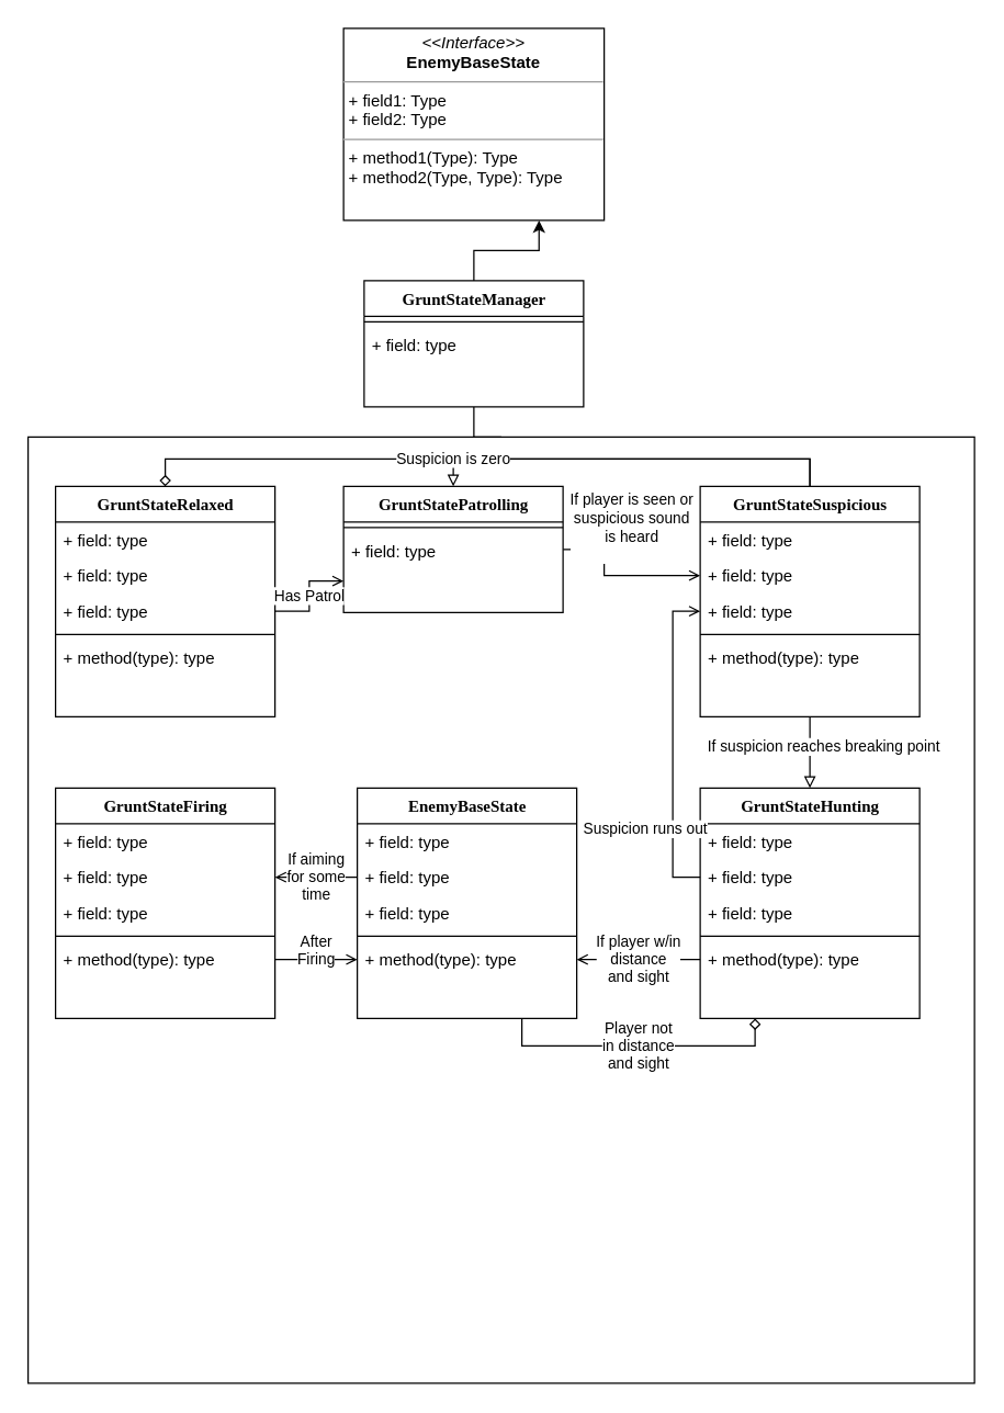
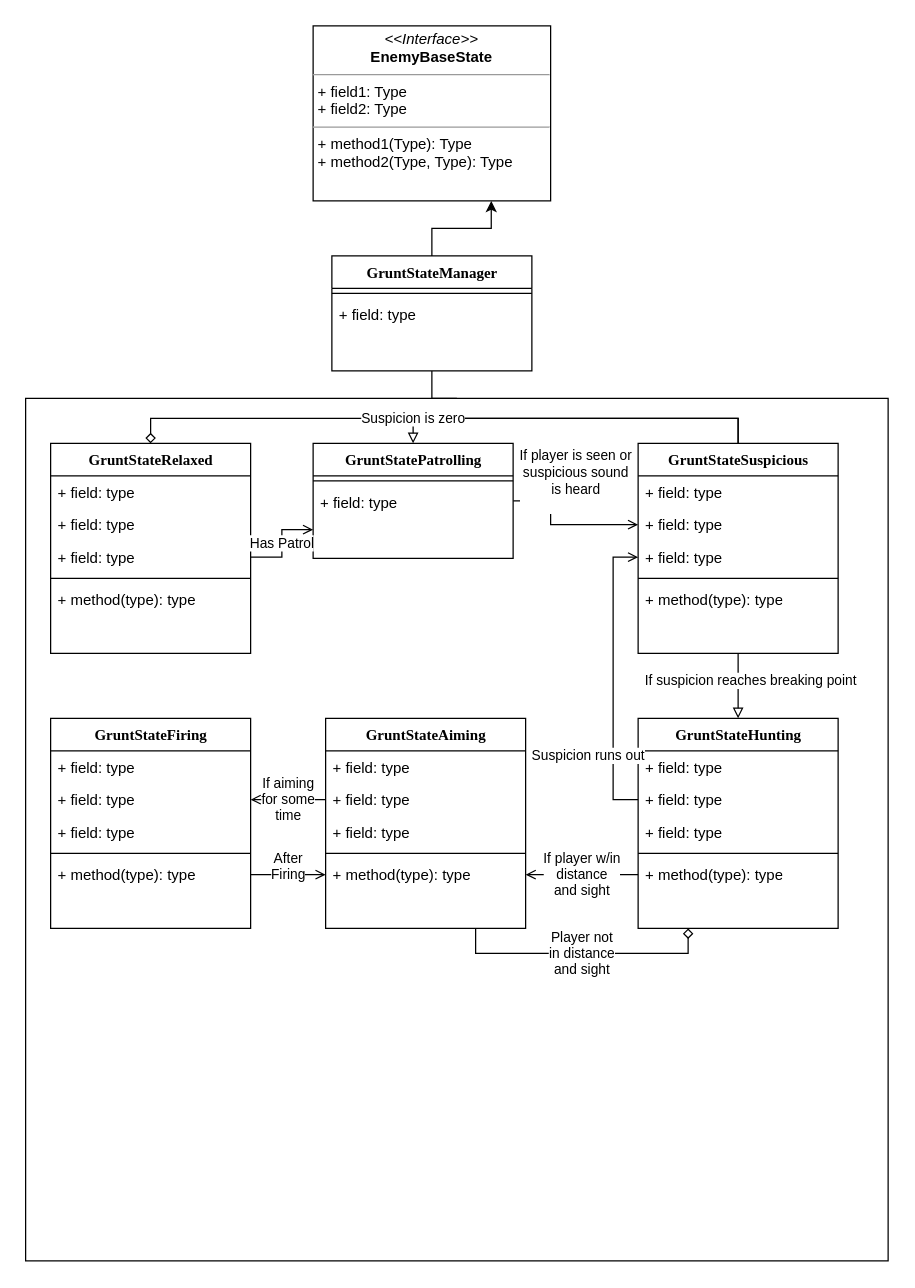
  <mxCell id="0" />
  <mxCell id="1" parent="0" />
  <mxCell id="2" value="" style="whiteSpace=wrap;html=1;aspect=fixed;" vertex="1" parent="1"><mxGeometry x="20" y="318" width="690" height="690" as="geometry" /></mxCell>
  <mxCell id="3" style="edgeStyle=orthogonalEdgeStyle;rounded=0;orthogonalLoop=1;jettySize=auto;html=1;exitX=0.5;exitY=0;exitDx=0;exitDy=0;entryX=0.5;entryY=1;entryDx=0;entryDy=0;endArrow=none;endFill=0;" edge="1" parent="1" source="2" target="42"><mxGeometry relative="1" as="geometry" /></mxCell>
  <mxCell id="4" value="&lt;div&gt;If player is seen or &lt;br&gt;&lt;/div&gt;&lt;div&gt;suspicious sound &lt;br&gt;is heard&lt;/div&gt;&lt;div&gt;&lt;br&gt;&lt;/div&gt;" style="edgeStyle=orthogonalEdgeStyle;rounded=0;orthogonalLoop=1;jettySize=auto;html=1;exitX=1;exitY=0.5;exitDx=0;exitDy=0;entryX=0;entryY=0.5;entryDx=0;entryDy=0;endArrow=open;endFill=0;" edge="1" parent="1" source="11" target="18"><mxGeometry x="-0.496" y="26" relative="1" as="geometry"><Array as="points"><mxPoint x="440" y="419" /></Array><mxPoint x="-6" y="-16" as="offset" /></mxGeometry></mxCell>
  <mxCell id="5" value="GruntStateRelaxed" style="swimlane;html=1;fontStyle=1;align=center;verticalAlign=top;childLayout=stackLayout;horizontal=1;startSize=26;horizontalStack=0;resizeParent=1;resizeLast=0;collapsible=1;marginBottom=0;swimlaneFillColor=#ffffff;rounded=0;shadow=0;comic=0;labelBackgroundColor=none;strokeWidth=1;fillColor=none;fontFamily=Verdana;fontSize=12" parent="1" vertex="1"><mxGeometry x="40" y="354" width="160" height="168" as="geometry" /></mxCell>
  <mxCell id="6" value="+ field: type" style="text;html=1;strokeColor=none;fillColor=none;align=left;verticalAlign=top;spacingLeft=4;spacingRight=4;whiteSpace=wrap;overflow=hidden;rotatable=0;points=[[0,0.5],[1,0.5]];portConstraint=eastwest;" parent="5" vertex="1"><mxGeometry y="26" width="160" height="26" as="geometry" /></mxCell>
  <mxCell id="7" value="+ field: type" style="text;html=1;strokeColor=none;fillColor=none;align=left;verticalAlign=top;spacingLeft=4;spacingRight=4;whiteSpace=wrap;overflow=hidden;rotatable=0;points=[[0,0.5],[1,0.5]];portConstraint=eastwest;" parent="5" vertex="1"><mxGeometry y="52" width="160" height="26" as="geometry" /></mxCell>
  <mxCell id="8" value="+ field: type" style="text;html=1;strokeColor=none;fillColor=none;align=left;verticalAlign=top;spacingLeft=4;spacingRight=4;whiteSpace=wrap;overflow=hidden;rotatable=0;points=[[0,0.5],[1,0.5]];portConstraint=eastwest;" parent="5" vertex="1"><mxGeometry y="78" width="160" height="26" as="geometry" /></mxCell>
  <mxCell id="9" value="" style="line;html=1;strokeWidth=1;fillColor=none;align=left;verticalAlign=middle;spacingTop=-1;spacingLeft=3;spacingRight=3;rotatable=0;labelPosition=right;points=[];portConstraint=eastwest;" parent="5" vertex="1"><mxGeometry y="104" width="160" height="8" as="geometry" /></mxCell>
  <mxCell id="10" value="+ method(type): type" style="text;html=1;strokeColor=none;fillColor=none;align=left;verticalAlign=top;spacingLeft=4;spacingRight=4;whiteSpace=wrap;overflow=hidden;rotatable=0;points=[[0,0.5],[1,0.5]];portConstraint=eastwest;" parent="5" vertex="1"><mxGeometry y="112" width="160" height="26" as="geometry" /></mxCell>
  <mxCell id="11" value="GruntStatePatrolling" style="swimlane;html=1;fontStyle=1;align=center;verticalAlign=top;childLayout=stackLayout;horizontal=1;startSize=26;horizontalStack=0;resizeParent=1;resizeLast=0;collapsible=1;marginBottom=0;swimlaneFillColor=#ffffff;rounded=0;shadow=0;comic=0;labelBackgroundColor=none;strokeWidth=1;fillColor=none;fontFamily=Verdana;fontSize=12" parent="1" vertex="1"><mxGeometry x="250" y="354" width="160" height="92" as="geometry" /></mxCell>
  <mxCell id="12" value="" style="line;html=1;strokeWidth=1;fillColor=none;align=left;verticalAlign=middle;spacingTop=-1;spacingLeft=3;spacingRight=3;rotatable=0;labelPosition=right;points=[];portConstraint=eastwest;" parent="11" vertex="1"><mxGeometry y="26" width="160" height="8" as="geometry" /></mxCell>
  <mxCell id="13" value="+ field: type" style="text;html=1;strokeColor=none;fillColor=none;align=left;verticalAlign=top;spacingLeft=4;spacingRight=4;whiteSpace=wrap;overflow=hidden;rotatable=0;points=[[0,0.5],[1,0.5]];portConstraint=eastwest;" parent="11" vertex="1"><mxGeometry y="34" width="160" height="26" as="geometry" /></mxCell>
  <mxCell id="14" value="&lt;p style=&quot;margin:0px;margin-top:4px;text-align:center;&quot;&gt;&lt;i&gt;&amp;lt;&amp;lt;Interface&amp;gt;&amp;gt;&lt;/i&gt;&lt;br&gt;&lt;b&gt;EnemyBaseState&lt;/b&gt;&lt;/p&gt;&lt;hr size=&quot;1&quot;&gt;&lt;p style=&quot;margin:0px;margin-left:4px;&quot;&gt;+ field1: Type&lt;br&gt;+ field2: Type&lt;/p&gt;&lt;hr size=&quot;1&quot;&gt;&lt;p style=&quot;margin:0px;margin-left:4px;&quot;&gt;+ method1(Type): Type&lt;br&gt;+ method2(Type, Type): Type&lt;/p&gt;" style="verticalAlign=top;align=left;overflow=fill;fontSize=12;fontFamily=Helvetica;html=1;rounded=0;shadow=0;comic=0;labelBackgroundColor=none;strokeWidth=1" parent="1" vertex="1"><mxGeometry x="250" y="20" width="190" height="140" as="geometry" /></mxCell>
  <mxCell id="15" value="If suspicion reaches breaking point " style="edgeStyle=orthogonalEdgeStyle;rounded=0;orthogonalLoop=1;jettySize=auto;html=1;exitX=0.5;exitY=1;exitDx=0;exitDy=0;endArrow=block;endFill=0;" edge="1" parent="1" source="16" target="22"><mxGeometry x="-0.154" y="10" relative="1" as="geometry"><mxPoint as="offset" /></mxGeometry></mxCell>
  <mxCell id="16" value="GruntStateSuspicious" style="swimlane;html=1;fontStyle=1;align=center;verticalAlign=top;childLayout=stackLayout;horizontal=1;startSize=26;horizontalStack=0;resizeParent=1;resizeLast=0;collapsible=1;marginBottom=0;swimlaneFillColor=#ffffff;rounded=0;shadow=0;comic=0;labelBackgroundColor=none;strokeWidth=1;fillColor=none;fontFamily=Verdana;fontSize=12" vertex="1" parent="1"><mxGeometry x="510" y="354" width="160" height="168" as="geometry" /></mxCell>
  <mxCell id="17" value="+ field: type" style="text;html=1;strokeColor=none;fillColor=none;align=left;verticalAlign=top;spacingLeft=4;spacingRight=4;whiteSpace=wrap;overflow=hidden;rotatable=0;points=[[0,0.5],[1,0.5]];portConstraint=eastwest;" vertex="1" parent="16"><mxGeometry y="26" width="160" height="26" as="geometry" /></mxCell>
  <mxCell id="18" value="+ field: type" style="text;html=1;strokeColor=none;fillColor=none;align=left;verticalAlign=top;spacingLeft=4;spacingRight=4;whiteSpace=wrap;overflow=hidden;rotatable=0;points=[[0,0.5],[1,0.5]];portConstraint=eastwest;" vertex="1" parent="16"><mxGeometry y="52" width="160" height="26" as="geometry" /></mxCell>
  <mxCell id="19" value="+ field: type" style="text;html=1;strokeColor=none;fillColor=none;align=left;verticalAlign=top;spacingLeft=4;spacingRight=4;whiteSpace=wrap;overflow=hidden;rotatable=0;points=[[0,0.5],[1,0.5]];portConstraint=eastwest;" vertex="1" parent="16"><mxGeometry y="78" width="160" height="26" as="geometry" /></mxCell>
  <mxCell id="20" value="" style="line;html=1;strokeWidth=1;fillColor=none;align=left;verticalAlign=middle;spacingTop=-1;spacingLeft=3;spacingRight=3;rotatable=0;labelPosition=right;points=[];portConstraint=eastwest;" vertex="1" parent="16"><mxGeometry y="104" width="160" height="8" as="geometry" /></mxCell>
  <mxCell id="21" value="+ method(type): type" style="text;html=1;strokeColor=none;fillColor=none;align=left;verticalAlign=top;spacingLeft=4;spacingRight=4;whiteSpace=wrap;overflow=hidden;rotatable=0;points=[[0,0.5],[1,0.5]];portConstraint=eastwest;" vertex="1" parent="16"><mxGeometry y="112" width="160" height="26" as="geometry" /></mxCell>
  <mxCell id="22" value="GruntStateHunting" style="swimlane;html=1;fontStyle=1;align=center;verticalAlign=top;childLayout=stackLayout;horizontal=1;startSize=26;horizontalStack=0;resizeParent=1;resizeLast=0;collapsible=1;marginBottom=0;swimlaneFillColor=#ffffff;rounded=0;shadow=0;comic=0;labelBackgroundColor=none;strokeWidth=1;fillColor=none;fontFamily=Verdana;fontSize=12" vertex="1" parent="1"><mxGeometry x="510" y="574" width="160" height="168" as="geometry" /></mxCell>
  <mxCell id="23" value="+ field: type" style="text;html=1;strokeColor=none;fillColor=none;align=left;verticalAlign=top;spacingLeft=4;spacingRight=4;whiteSpace=wrap;overflow=hidden;rotatable=0;points=[[0,0.5],[1,0.5]];portConstraint=eastwest;" vertex="1" parent="22"><mxGeometry y="26" width="160" height="26" as="geometry" /></mxCell>
  <mxCell id="24" value="+ field: type" style="text;html=1;strokeColor=none;fillColor=none;align=left;verticalAlign=top;spacingLeft=4;spacingRight=4;whiteSpace=wrap;overflow=hidden;rotatable=0;points=[[0,0.5],[1,0.5]];portConstraint=eastwest;" vertex="1" parent="22"><mxGeometry y="52" width="160" height="26" as="geometry" /></mxCell>
  <mxCell id="25" value="+ field: type" style="text;html=1;strokeColor=none;fillColor=none;align=left;verticalAlign=top;spacingLeft=4;spacingRight=4;whiteSpace=wrap;overflow=hidden;rotatable=0;points=[[0,0.5],[1,0.5]];portConstraint=eastwest;" vertex="1" parent="22"><mxGeometry y="78" width="160" height="26" as="geometry" /></mxCell>
  <mxCell id="26" value="" style="line;html=1;strokeWidth=1;fillColor=none;align=left;verticalAlign=middle;spacingTop=-1;spacingLeft=3;spacingRight=3;rotatable=0;labelPosition=right;points=[];portConstraint=eastwest;" vertex="1" parent="22"><mxGeometry y="104" width="160" height="8" as="geometry" /></mxCell>
  <mxCell id="27" value="+ method(type): type" style="text;html=1;strokeColor=none;fillColor=none;align=left;verticalAlign=top;spacingLeft=4;spacingRight=4;whiteSpace=wrap;overflow=hidden;rotatable=0;points=[[0,0.5],[1,0.5]];portConstraint=eastwest;" vertex="1" parent="22"><mxGeometry y="112" width="160" height="26" as="geometry" /></mxCell>
  <mxCell id="28" value="Player not &lt;br&gt;in distance&lt;br&gt;and sight" style="edgeStyle=orthogonalEdgeStyle;rounded=0;orthogonalLoop=1;jettySize=auto;html=1;exitX=0.75;exitY=1;exitDx=0;exitDy=0;entryX=0.25;entryY=1;entryDx=0;entryDy=0;endArrow=diamond;endFill=0;" edge="1" parent="1" source="29" target="22"><mxGeometry relative="1" as="geometry" /></mxCell>
- <mxCell id="29" value="&lt;div&gt;EnemyBaseState&lt;/div&gt;&lt;div&gt;&lt;br&gt;&lt;/div&gt;" style="swimlane;html=1;fontStyle=1;align=center;verticalAlign=top;childLayout=stackLayout;horizontal=1;startSize=26;horizontalStack=0;resizeParent=1;resizeLast=0;collapsible=1;marginBottom=0;swimlaneFillColor=#ffffff;rounded=0;shadow=0;comic=0;labelBackgroundColor=none;strokeWidth=1;fillColor=none;fontFamily=Verdana;fontSize=12" vertex="1" parent="1"><mxGeometry x="260" y="574" width="160" height="168" as="geometry" /></mxCell>
+ <mxCell id="29" value="&lt;div&gt;GruntStateAiming&lt;/div&gt;&lt;div&gt;&lt;br&gt;&lt;/div&gt;" style="swimlane;html=1;fontStyle=1;align=center;verticalAlign=top;childLayout=stackLayout;horizontal=1;startSize=26;horizontalStack=0;resizeParent=1;resizeLast=0;collapsible=1;marginBottom=0;swimlaneFillColor=#ffffff;rounded=0;shadow=0;comic=0;labelBackgroundColor=none;strokeWidth=1;fillColor=none;fontFamily=Verdana;fontSize=12" vertex="1" parent="1"><mxGeometry x="260" y="574" width="160" height="168" as="geometry" /></mxCell>
  <mxCell id="30" value="+ field: type" style="text;html=1;strokeColor=none;fillColor=none;align=left;verticalAlign=top;spacingLeft=4;spacingRight=4;whiteSpace=wrap;overflow=hidden;rotatable=0;points=[[0,0.5],[1,0.5]];portConstraint=eastwest;" vertex="1" parent="29"><mxGeometry y="26" width="160" height="26" as="geometry" /></mxCell>
  <mxCell id="31" value="+ field: type" style="text;html=1;strokeColor=none;fillColor=none;align=left;verticalAlign=top;spacingLeft=4;spacingRight=4;whiteSpace=wrap;overflow=hidden;rotatable=0;points=[[0,0.5],[1,0.5]];portConstraint=eastwest;" vertex="1" parent="29"><mxGeometry y="52" width="160" height="26" as="geometry" /></mxCell>
  <mxCell id="32" value="+ field: type" style="text;html=1;strokeColor=none;fillColor=none;align=left;verticalAlign=top;spacingLeft=4;spacingRight=4;whiteSpace=wrap;overflow=hidden;rotatable=0;points=[[0,0.5],[1,0.5]];portConstraint=eastwest;" vertex="1" parent="29"><mxGeometry y="78" width="160" height="26" as="geometry" /></mxCell>
  <mxCell id="33" value="" style="line;html=1;strokeWidth=1;fillColor=none;align=left;verticalAlign=middle;spacingTop=-1;spacingLeft=3;spacingRight=3;rotatable=0;labelPosition=right;points=[];portConstraint=eastwest;" vertex="1" parent="29"><mxGeometry y="104" width="160" height="8" as="geometry" /></mxCell>
  <mxCell id="34" value="+ method(type): type" style="text;html=1;strokeColor=none;fillColor=none;align=left;verticalAlign=top;spacingLeft=4;spacingRight=4;whiteSpace=wrap;overflow=hidden;rotatable=0;points=[[0,0.5],[1,0.5]];portConstraint=eastwest;" vertex="1" parent="29"><mxGeometry y="112" width="160" height="26" as="geometry" /></mxCell>
  <mxCell id="35" value="GruntStateFiring" style="swimlane;html=1;fontStyle=1;align=center;verticalAlign=top;childLayout=stackLayout;horizontal=1;startSize=26;horizontalStack=0;resizeParent=1;resizeLast=0;collapsible=1;marginBottom=0;swimlaneFillColor=#ffffff;rounded=0;shadow=0;comic=0;labelBackgroundColor=none;strokeWidth=1;fillColor=none;fontFamily=Verdana;fontSize=12" vertex="1" parent="1"><mxGeometry x="40" y="574" width="160" height="168" as="geometry" /></mxCell>
  <mxCell id="36" value="+ field: type" style="text;html=1;strokeColor=none;fillColor=none;align=left;verticalAlign=top;spacingLeft=4;spacingRight=4;whiteSpace=wrap;overflow=hidden;rotatable=0;points=[[0,0.5],[1,0.5]];portConstraint=eastwest;" vertex="1" parent="35"><mxGeometry y="26" width="160" height="26" as="geometry" /></mxCell>
  <mxCell id="37" value="+ field: type" style="text;html=1;strokeColor=none;fillColor=none;align=left;verticalAlign=top;spacingLeft=4;spacingRight=4;whiteSpace=wrap;overflow=hidden;rotatable=0;points=[[0,0.5],[1,0.5]];portConstraint=eastwest;" vertex="1" parent="35"><mxGeometry y="52" width="160" height="26" as="geometry" /></mxCell>
  <mxCell id="38" value="+ field: type" style="text;html=1;strokeColor=none;fillColor=none;align=left;verticalAlign=top;spacingLeft=4;spacingRight=4;whiteSpace=wrap;overflow=hidden;rotatable=0;points=[[0,0.5],[1,0.5]];portConstraint=eastwest;" vertex="1" parent="35"><mxGeometry y="78" width="160" height="26" as="geometry" /></mxCell>
  <mxCell id="39" value="" style="line;html=1;strokeWidth=1;fillColor=none;align=left;verticalAlign=middle;spacingTop=-1;spacingLeft=3;spacingRight=3;rotatable=0;labelPosition=right;points=[];portConstraint=eastwest;" vertex="1" parent="35"><mxGeometry y="104" width="160" height="8" as="geometry" /></mxCell>
  <mxCell id="40" value="+ method(type): type" style="text;html=1;strokeColor=none;fillColor=none;align=left;verticalAlign=top;spacingLeft=4;spacingRight=4;whiteSpace=wrap;overflow=hidden;rotatable=0;points=[[0,0.5],[1,0.5]];portConstraint=eastwest;" vertex="1" parent="35"><mxGeometry y="112" width="160" height="26" as="geometry" /></mxCell>
  <mxCell id="41" style="edgeStyle=orthogonalEdgeStyle;rounded=0;orthogonalLoop=1;jettySize=auto;html=1;exitX=0.5;exitY=0;exitDx=0;exitDy=0;entryX=0.75;entryY=1;entryDx=0;entryDy=0;" edge="1" parent="1" source="42" target="14"><mxGeometry relative="1" as="geometry" /></mxCell>
  <mxCell id="42" value="GruntStateManager" style="swimlane;html=1;fontStyle=1;align=center;verticalAlign=top;childLayout=stackLayout;horizontal=1;startSize=26;horizontalStack=0;resizeParent=1;resizeLast=0;collapsible=1;marginBottom=0;swimlaneFillColor=#ffffff;rounded=0;shadow=0;comic=0;labelBackgroundColor=none;strokeWidth=1;fillColor=none;fontFamily=Verdana;fontSize=12" vertex="1" parent="1"><mxGeometry x="265" y="204" width="160" height="92" as="geometry" /></mxCell>
  <mxCell id="43" value="" style="line;html=1;strokeWidth=1;fillColor=none;align=left;verticalAlign=middle;spacingTop=-1;spacingLeft=3;spacingRight=3;rotatable=0;labelPosition=right;points=[];portConstraint=eastwest;" vertex="1" parent="42"><mxGeometry y="26" width="160" height="8" as="geometry" /></mxCell>
  <mxCell id="44" value="+ field: type" style="text;html=1;strokeColor=none;fillColor=none;align=left;verticalAlign=top;spacingLeft=4;spacingRight=4;whiteSpace=wrap;overflow=hidden;rotatable=0;points=[[0,0.5],[1,0.5]];portConstraint=eastwest;" vertex="1" parent="42"><mxGeometry y="34" width="160" height="26" as="geometry" /></mxCell>
  <mxCell id="45" value="Has Patrol" style="edgeStyle=orthogonalEdgeStyle;rounded=0;orthogonalLoop=1;jettySize=auto;html=1;exitX=1;exitY=0.5;exitDx=0;exitDy=0;entryX=0;entryY=0.75;entryDx=0;entryDy=0;endArrow=open;endFill=0;" edge="1" parent="1" source="8" target="11"><mxGeometry relative="1" as="geometry" /></mxCell>
  <mxCell id="46" value="If player w/in &lt;br&gt;distance&lt;br&gt;and sight" style="edgeStyle=orthogonalEdgeStyle;rounded=0;orthogonalLoop=1;jettySize=auto;html=1;exitX=0;exitY=0.5;exitDx=0;exitDy=0;entryX=1;entryY=0.5;entryDx=0;entryDy=0;endArrow=open;endFill=0;" edge="1" parent="1" source="27" target="34"><mxGeometry relative="1" as="geometry" /></mxCell>
  <mxCell id="47" style="edgeStyle=orthogonalEdgeStyle;rounded=0;orthogonalLoop=1;jettySize=auto;html=1;exitX=0.5;exitY=0;exitDx=0;exitDy=0;entryX=0.5;entryY=0;entryDx=0;entryDy=0;endArrow=diamond;endFill=0;" edge="1" parent="1" source="16" target="5"><mxGeometry relative="1" as="geometry" /></mxCell>
  <mxCell id="48" value="If aiming&lt;br&gt;for some &lt;br&gt;time" style="edgeStyle=orthogonalEdgeStyle;rounded=0;orthogonalLoop=1;jettySize=auto;html=1;exitX=0;exitY=0.5;exitDx=0;exitDy=0;entryX=1;entryY=0.5;entryDx=0;entryDy=0;endArrow=open;endFill=0;" edge="1" parent="1" source="31" target="37"><mxGeometry relative="1" as="geometry" /></mxCell>
  <mxCell id="49" value="Suspicion runs out" style="edgeStyle=orthogonalEdgeStyle;rounded=0;orthogonalLoop=1;jettySize=auto;html=1;exitX=0;exitY=0.5;exitDx=0;exitDy=0;endArrow=open;endFill=0;entryX=0;entryY=0.5;entryDx=0;entryDy=0;" edge="1" parent="1" source="24" target="19"><mxGeometry x="-0.53" y="20" relative="1" as="geometry"><mxPoint x="510" y="504" as="targetPoint" /><mxPoint as="offset" /></mxGeometry></mxCell>
  <mxCell id="50" value="Suspicion is zero" style="edgeStyle=orthogonalEdgeStyle;rounded=0;orthogonalLoop=1;jettySize=auto;html=1;exitX=0.5;exitY=0;exitDx=0;exitDy=0;entryX=0.5;entryY=0;entryDx=0;entryDy=0;endArrow=block;endFill=0;" edge="1" parent="1" source="16" target="11"><mxGeometry x="0.867" relative="1" as="geometry"><mxPoint as="offset" /></mxGeometry></mxCell>
  <mxCell id="51" value="After&lt;br&gt;&lt;div&gt;Firing&lt;/div&gt;&lt;div&gt;&lt;br&gt;&lt;/div&gt;" style="edgeStyle=orthogonalEdgeStyle;rounded=0;orthogonalLoop=1;jettySize=auto;html=1;exitX=1;exitY=0.5;exitDx=0;exitDy=0;endArrow=open;endFill=0;" edge="1" parent="1" source="40" target="34"><mxGeometry relative="1" as="geometry" /></mxCell>
